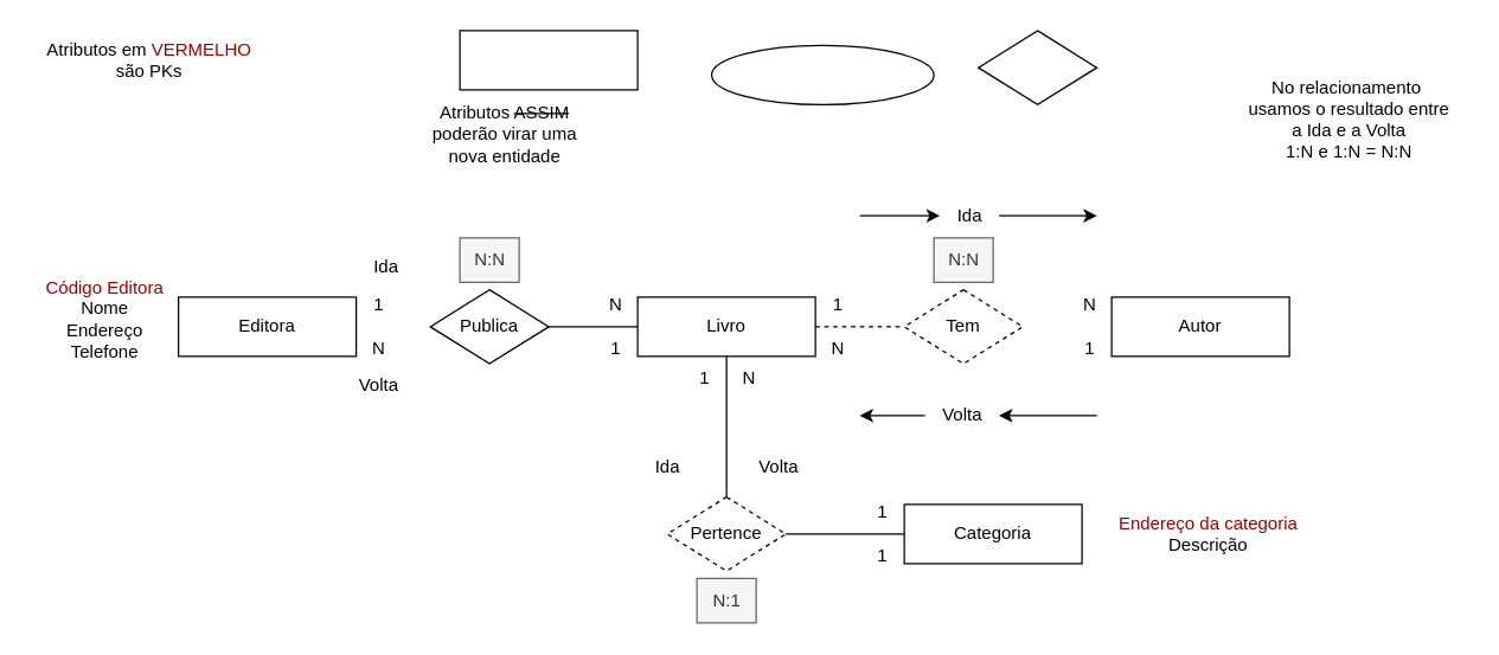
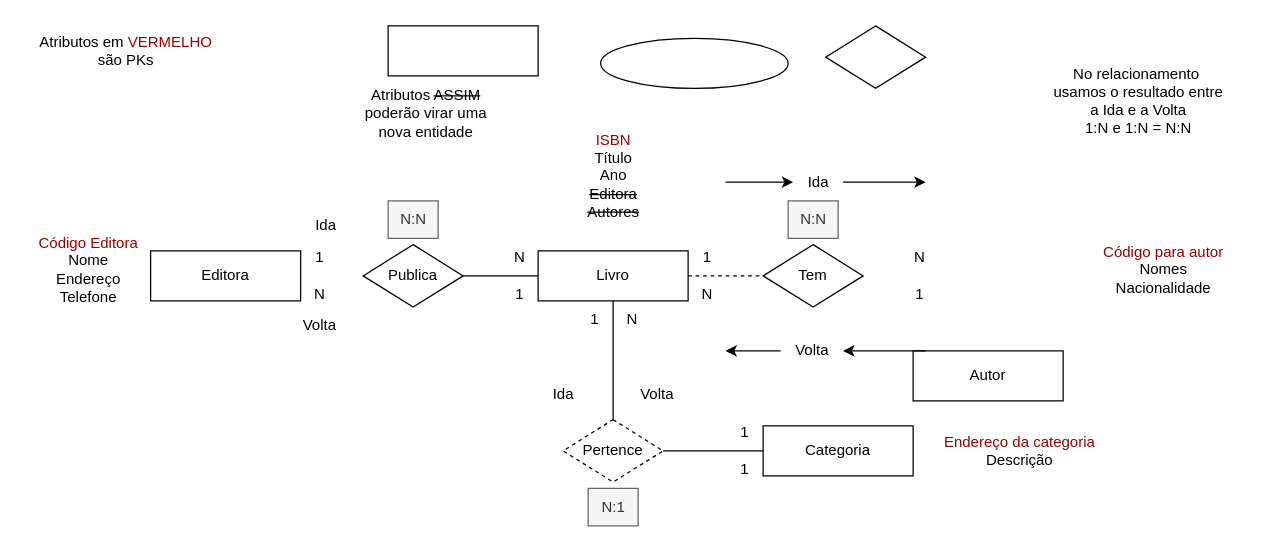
  <mxCell id="0" />
  <mxCell id="1" parent="0" />
  <mxCell id="2" value="" style="rounded=0;whiteSpace=wrap;html=1;" vertex="1" parent="1"><mxGeometry x="310" y="20" width="120" height="40" as="geometry" /></mxCell>
  <mxCell id="3" value="" style="ellipse;whiteSpace=wrap;html=1;" vertex="1" parent="1"><mxGeometry x="480" y="30" width="150" height="40" as="geometry" /></mxCell>
  <mxCell id="4" value="" style="rhombus;whiteSpace=wrap;html=1;" vertex="1" parent="1"><mxGeometry x="660" y="20" width="80" height="50" as="geometry" /></mxCell>
- <mxCell id="5" value="Autor" style="rounded=0;whiteSpace=wrap;html=1;" vertex="1" parent="1"><mxGeometry x="750" y="200" width="120" height="40" as="geometry" /></mxCell>
+ <mxCell id="5" value="Autor" style="rounded=0;whiteSpace=wrap;html=1;" vertex="1" parent="1"><mxGeometry x="730" y="280" width="120" height="40" as="geometry" /></mxCell>
  <mxCell id="6" value="Livro" style="rounded=0;whiteSpace=wrap;html=1;" vertex="1" parent="1"><mxGeometry x="430" y="200" width="120" height="40" as="geometry" /></mxCell>
  <mxCell id="7" value="Categoria" style="rounded=0;whiteSpace=wrap;html=1;" vertex="1" parent="1"><mxGeometry x="610" y="340" width="120" height="40" as="geometry" /></mxCell>
+ <mxCell id="8" value="&lt;font color=&quot;#990000&quot;&gt;ISBN&lt;br&gt;&lt;/font&gt;Título&lt;br&gt;Ano&lt;br&gt;&lt;strike&gt;Editora&lt;/strike&gt;&lt;br&gt;&lt;strike&gt;Autores&lt;/strike&gt;" style="text;html=1;align=center;verticalAlign=middle;resizable=0;points=[];autosize=1;strokeColor=none;fillColor=none;" vertex="1" parent="1"><mxGeometry x="460" y="95" width="60" height="90" as="geometry" /></mxCell>
+ <mxCell id="9" value="&lt;font color=&quot;#990000&quot;&gt;Código para autor&lt;/font&gt;&lt;br&gt;Nomes&lt;br&gt;Nacionalidade" style="text;html=1;align=center;verticalAlign=middle;resizable=0;points=[];autosize=1;strokeColor=none;fillColor=none;" vertex="1" parent="1"><mxGeometry x="870" y="185" width="120" height="60" as="geometry" /></mxCell>
  <mxCell id="10" value="&lt;font color=&quot;#990000&quot;&gt;Endereço da categoria&lt;/font&gt;&lt;br&gt;Descrição" style="text;html=1;align=center;verticalAlign=middle;resizable=0;points=[];autosize=1;strokeColor=none;fillColor=none;" vertex="1" parent="1"><mxGeometry x="750" y="340" width="130" height="40" as="geometry" /></mxCell>
- <mxCell id="11" value="Tem" style="rhombus;whiteSpace=wrap;html=1;dashed=1;" vertex="1" parent="1"><mxGeometry x="610" y="195" width="80" height="50" as="geometry" /></mxCell>
+ <mxCell id="11" value="Tem" style="rhombus;whiteSpace=wrap;html=1;" vertex="1" parent="1"><mxGeometry x="610" y="195" width="80" height="50" as="geometry" /></mxCell>
  <mxCell id="12" value="" style="endArrow=none;html=1;rounded=0;exitX=1;exitY=0.5;exitDx=0;exitDy=0;entryX=0;entryY=0.5;entryDx=0;entryDy=0;dashed=1;" edge="1" parent="1" source="6" target="11"><mxGeometry width="50" height="50" relative="1" as="geometry"><mxPoint x="720" y="230" as="sourcePoint" /><mxPoint x="770" y="180" as="targetPoint" /></mxGeometry></mxCell>
  <mxCell id="13" value="Pertence" style="rhombus;whiteSpace=wrap;html=1;dashed=1;" vertex="1" parent="1"><mxGeometry x="450" y="335" width="80" height="50" as="geometry" /></mxCell>
  <mxCell id="14" value="" style="endArrow=none;html=1;rounded=0;entryX=0.5;entryY=0;entryDx=0;entryDy=0;" edge="1" parent="1" source="6" target="13"><mxGeometry width="50" height="50" relative="1" as="geometry"><mxPoint x="490" y="290" as="sourcePoint" /><mxPoint x="490" y="310.711" as="targetPoint" /></mxGeometry></mxCell>
  <mxCell id="15" value="" style="endArrow=none;html=1;rounded=0;exitX=1;exitY=0.5;exitDx=0;exitDy=0;" edge="1" parent="1" source="13" target="7"><mxGeometry width="50" height="50" relative="1" as="geometry"><mxPoint x="520" y="330" as="sourcePoint" /><mxPoint x="570" y="280" as="targetPoint" /></mxGeometry></mxCell>
  <mxCell id="16" value="1" style="text;html=1;align=center;verticalAlign=middle;resizable=0;points=[];autosize=1;strokeColor=none;fillColor=none;" vertex="1" parent="1"><mxGeometry x="550" y="190" width="30" height="30" as="geometry" /></mxCell>
  <mxCell id="17" value="N" style="text;html=1;align=center;verticalAlign=middle;resizable=0;points=[];autosize=1;strokeColor=none;fillColor=none;" vertex="1" parent="1"><mxGeometry x="720" y="190" width="30" height="30" as="geometry" /></mxCell>
  <mxCell id="18" value="1" style="text;html=1;align=center;verticalAlign=middle;resizable=0;points=[];autosize=1;strokeColor=none;fillColor=none;" vertex="1" parent="1"><mxGeometry x="720" y="220" width="30" height="30" as="geometry" /></mxCell>
  <mxCell id="19" value="N" style="text;html=1;align=center;verticalAlign=middle;resizable=0;points=[];autosize=1;strokeColor=none;fillColor=none;" vertex="1" parent="1"><mxGeometry x="550" y="220" width="30" height="30" as="geometry" /></mxCell>
  <mxCell id="20" value="" style="endArrow=classic;html=1;rounded=0;" edge="1" parent="1" source="25"><mxGeometry width="50" height="50" relative="1" as="geometry"><mxPoint x="580" y="150" as="sourcePoint" /><mxPoint x="740" y="145" as="targetPoint" /></mxGeometry></mxCell>
  <mxCell id="21" value="" style="endArrow=classic;html=1;rounded=0;" edge="1" parent="1" source="23"><mxGeometry width="50" height="50" relative="1" as="geometry"><mxPoint x="730" y="280" as="sourcePoint" /><mxPoint x="580" y="280" as="targetPoint" /></mxGeometry></mxCell>
  <mxCell id="22" value="" style="endArrow=classic;html=1;rounded=0;" edge="1" parent="1" target="23"><mxGeometry width="50" height="50" relative="1" as="geometry"><mxPoint x="740" y="280" as="sourcePoint" /><mxPoint x="580" y="280" as="targetPoint" /></mxGeometry></mxCell>
  <mxCell id="23" value="Volta" style="text;html=1;align=center;verticalAlign=middle;resizable=0;points=[];autosize=1;strokeColor=none;fillColor=none;" vertex="1" parent="1"><mxGeometry x="624" y="265" width="50" height="30" as="geometry" /></mxCell>
  <mxCell id="24" value="" style="endArrow=classic;html=1;rounded=0;" edge="1" parent="1" target="25"><mxGeometry width="50" height="50" relative="1" as="geometry"><mxPoint x="580" y="145" as="sourcePoint" /><mxPoint x="740" y="150" as="targetPoint" /></mxGeometry></mxCell>
  <mxCell id="25" value="Ida" style="text;html=1;align=center;verticalAlign=middle;resizable=0;points=[];autosize=1;strokeColor=none;fillColor=none;" vertex="1" parent="1"><mxGeometry x="634" y="130" width="40" height="30" as="geometry" /></mxCell>
  <mxCell id="26" value="No relacionamento&amp;nbsp;&lt;br&gt;usamos o resultado entre&lt;br&gt;a Ida e a Volta&lt;br&gt;1:N e 1:N = N:N" style="text;html=1;align=center;verticalAlign=middle;resizable=0;points=[];autosize=1;strokeColor=none;fillColor=none;" vertex="1" parent="1"><mxGeometry x="830" y="45" width="160" height="70" as="geometry" /></mxCell>
  <mxCell id="27" value="N:N" style="text;html=1;align=center;verticalAlign=middle;resizable=0;points=[];autosize=1;fillColor=#f5f5f5;fontColor=#333333;strokeColor=#666666;" vertex="1" parent="1"><mxGeometry x="630" y="160" width="40" height="30" as="geometry" /></mxCell>
  <mxCell id="28" value="1" style="text;html=1;align=center;verticalAlign=middle;resizable=0;points=[];autosize=1;strokeColor=none;fillColor=none;" vertex="1" parent="1"><mxGeometry x="460" y="240" width="30" height="30" as="geometry" /></mxCell>
  <mxCell id="29" value="1" style="text;html=1;align=center;verticalAlign=middle;resizable=0;points=[];autosize=1;strokeColor=none;fillColor=none;" vertex="1" parent="1"><mxGeometry x="580" y="330" width="30" height="30" as="geometry" /></mxCell>
  <mxCell id="30" value="1" style="text;html=1;align=center;verticalAlign=middle;resizable=0;points=[];autosize=1;strokeColor=none;fillColor=none;" vertex="1" parent="1"><mxGeometry x="580" y="360" width="30" height="30" as="geometry" /></mxCell>
  <mxCell id="31" value="N" style="text;html=1;align=center;verticalAlign=middle;resizable=0;points=[];autosize=1;strokeColor=none;fillColor=none;" vertex="1" parent="1"><mxGeometry x="490" y="240" width="30" height="30" as="geometry" /></mxCell>
  <mxCell id="32" value="N:1" style="text;html=1;align=center;verticalAlign=middle;resizable=0;points=[];autosize=1;fillColor=#f5f5f5;fontColor=#333333;strokeColor=#666666;" vertex="1" parent="1"><mxGeometry x="470" y="390" width="40" height="30" as="geometry" /></mxCell>
  <mxCell id="33" value="Ida" style="text;html=1;align=center;verticalAlign=middle;resizable=0;points=[];autosize=1;strokeColor=none;fillColor=none;" vertex="1" parent="1"><mxGeometry x="430" y="300" width="40" height="30" as="geometry" /></mxCell>
  <mxCell id="34" value="Volta" style="text;html=1;align=center;verticalAlign=middle;resizable=0;points=[];autosize=1;strokeColor=none;fillColor=none;" vertex="1" parent="1"><mxGeometry x="500" y="300" width="50" height="30" as="geometry" /></mxCell>
  <mxCell id="35" value="Atributos &lt;strike&gt;ASSIM&lt;/strike&gt;&lt;br&gt;poderão virar uma &lt;br&gt;nova entidade" style="text;html=1;align=center;verticalAlign=middle;resizable=0;points=[];autosize=1;strokeColor=none;fillColor=none;" vertex="1" parent="1"><mxGeometry x="280" y="60" width="120" height="60" as="geometry" /></mxCell>
  <mxCell id="36" value="Editora" style="rounded=0;whiteSpace=wrap;html=1;" vertex="1" parent="1"><mxGeometry x="120" y="200" width="120" height="40" as="geometry" /></mxCell>
  <mxCell id="37" value="&lt;font color=&quot;#990000&quot;&gt;Código Editora&lt;/font&gt;&lt;br&gt;Nome&lt;br&gt;Endereço&lt;br&gt;Telefone" style="text;html=1;align=center;verticalAlign=middle;resizable=0;points=[];autosize=1;strokeColor=none;fillColor=none;" vertex="1" parent="1"><mxGeometry x="20" y="180" width="100" height="70" as="geometry" /></mxCell>
  <mxCell id="38" value="Publica" style="rhombus;whiteSpace=wrap;html=1;" vertex="1" parent="1"><mxGeometry x="290" y="195" width="80" height="50" as="geometry" /></mxCell>
  <mxCell id="39" value="" style="endArrow=none;html=1;rounded=0;exitX=1;exitY=0.5;exitDx=0;exitDy=0;entryX=0;entryY=0.5;entryDx=0;entryDy=0;" edge="1" parent="1" source="38" target="6"><mxGeometry width="50" height="50" relative="1" as="geometry"><mxPoint y="260" as="sourcePoint" x="260" /><mxPoint x="310" y="210" as="targetPoint" /></mxGeometry></mxCell>
  <mxCell id="40" value="1" style="text;html=1;align=center;verticalAlign=middle;resizable=0;points=[];autosize=1;strokeColor=none;fillColor=none;" vertex="1" parent="1"><mxGeometry x="400" y="220" width="30" height="30" as="geometry" /></mxCell>
  <mxCell id="41" value="1" style="text;html=1;align=center;verticalAlign=middle;resizable=0;points=[];autosize=1;strokeColor=none;fillColor=none;" vertex="1" parent="1"><mxGeometry x="240" y="190" width="30" height="30" as="geometry" /></mxCell>
  <mxCell id="42" value="N" style="text;html=1;align=center;verticalAlign=middle;resizable=0;points=[];autosize=1;strokeColor=none;fillColor=none;" vertex="1" parent="1"><mxGeometry x="240" y="220" width="30" height="30" as="geometry" /></mxCell>
  <mxCell id="43" value="N" style="text;html=1;align=center;verticalAlign=middle;resizable=0;points=[];autosize=1;strokeColor=none;fillColor=none;" vertex="1" parent="1"><mxGeometry x="400" y="190" width="30" height="30" as="geometry" /></mxCell>
  <mxCell id="44" value="N:N" style="text;html=1;align=center;verticalAlign=middle;resizable=0;points=[];autosize=1;strokeColor=#666666;fillColor=#f5f5f5;fontColor=#333333;" vertex="1" parent="1"><mxGeometry x="310" y="160" width="40" height="30" as="geometry" /></mxCell>
  <mxCell id="45" value="Ida" style="text;html=1;align=center;verticalAlign=middle;resizable=0;points=[];autosize=1;strokeColor=none;fillColor=none;" vertex="1" parent="1"><mxGeometry x="240" y="165" width="40" height="30" as="geometry" /></mxCell>
  <mxCell id="46" value="Volta" style="text;html=1;align=center;verticalAlign=middle;resizable=0;points=[];autosize=1;strokeColor=none;fillColor=none;" vertex="1" parent="1"><mxGeometry x="230" y="245" width="50" height="30" as="geometry" /></mxCell>
  <mxCell id="47" value="Atributos em &lt;font color=&quot;#990000&quot;&gt;VERMELHO&lt;/font&gt;&lt;br&gt;são PKs" style="text;html=1;align=center;verticalAlign=middle;resizable=0;points=[];autosize=1;strokeColor=none;fillColor=none;" vertex="1" parent="1"><mxGeometry x="20" y="20" width="160" height="40" as="geometry" /></mxCell>
